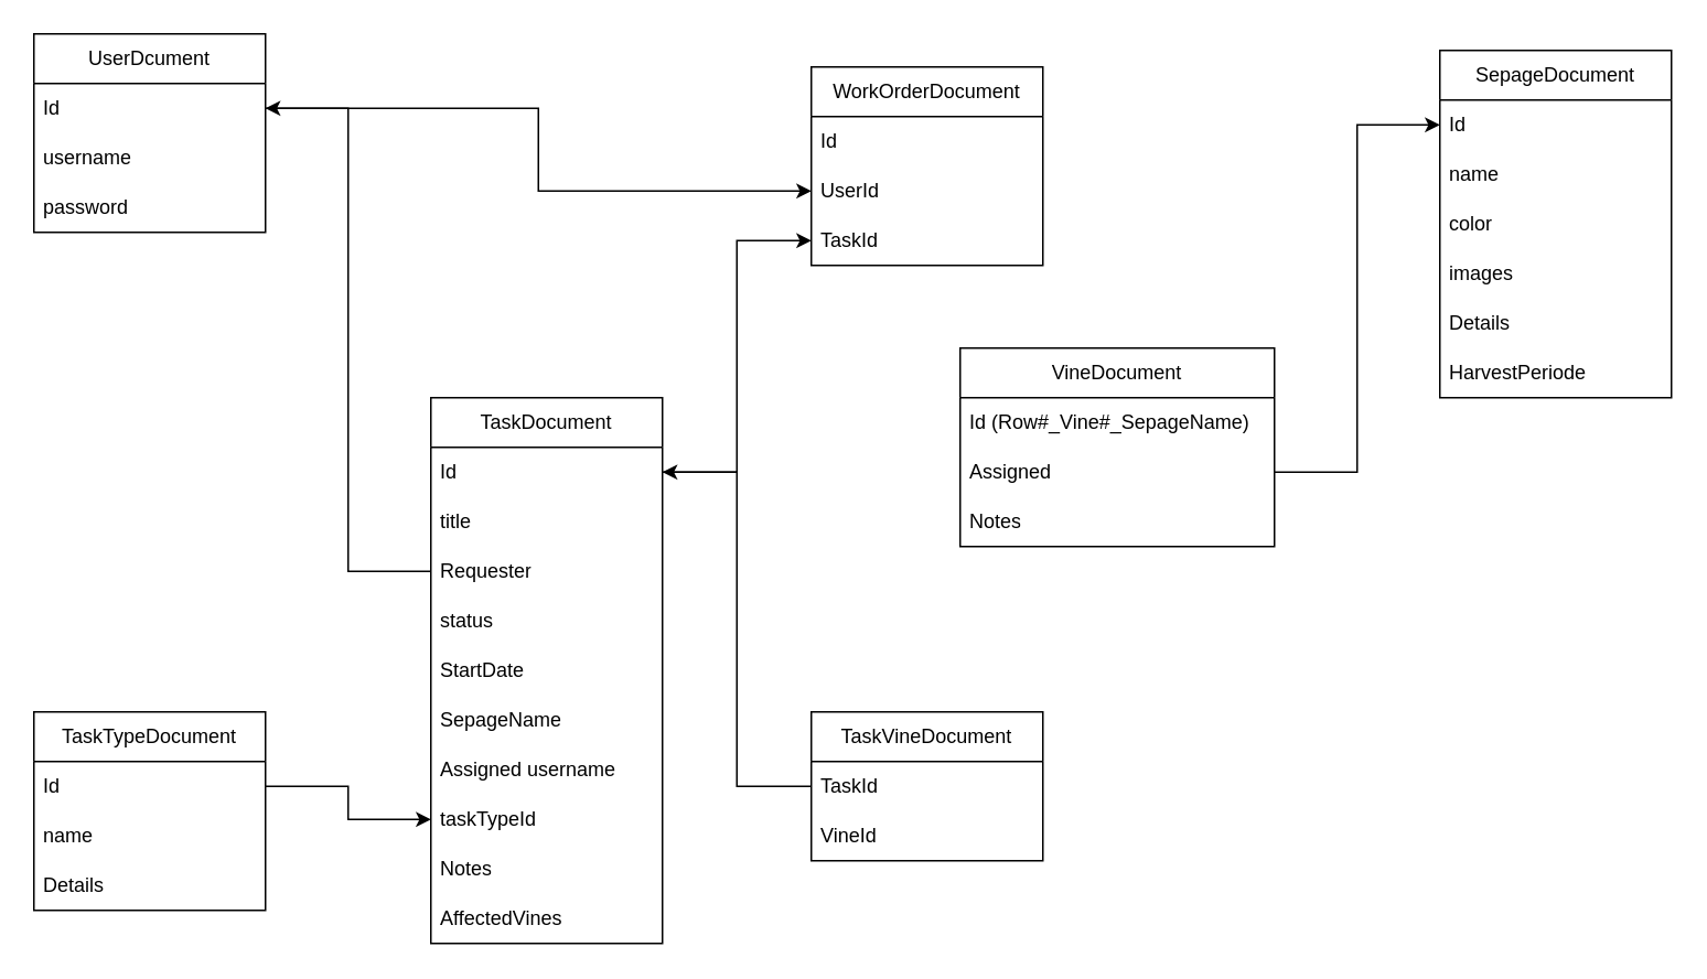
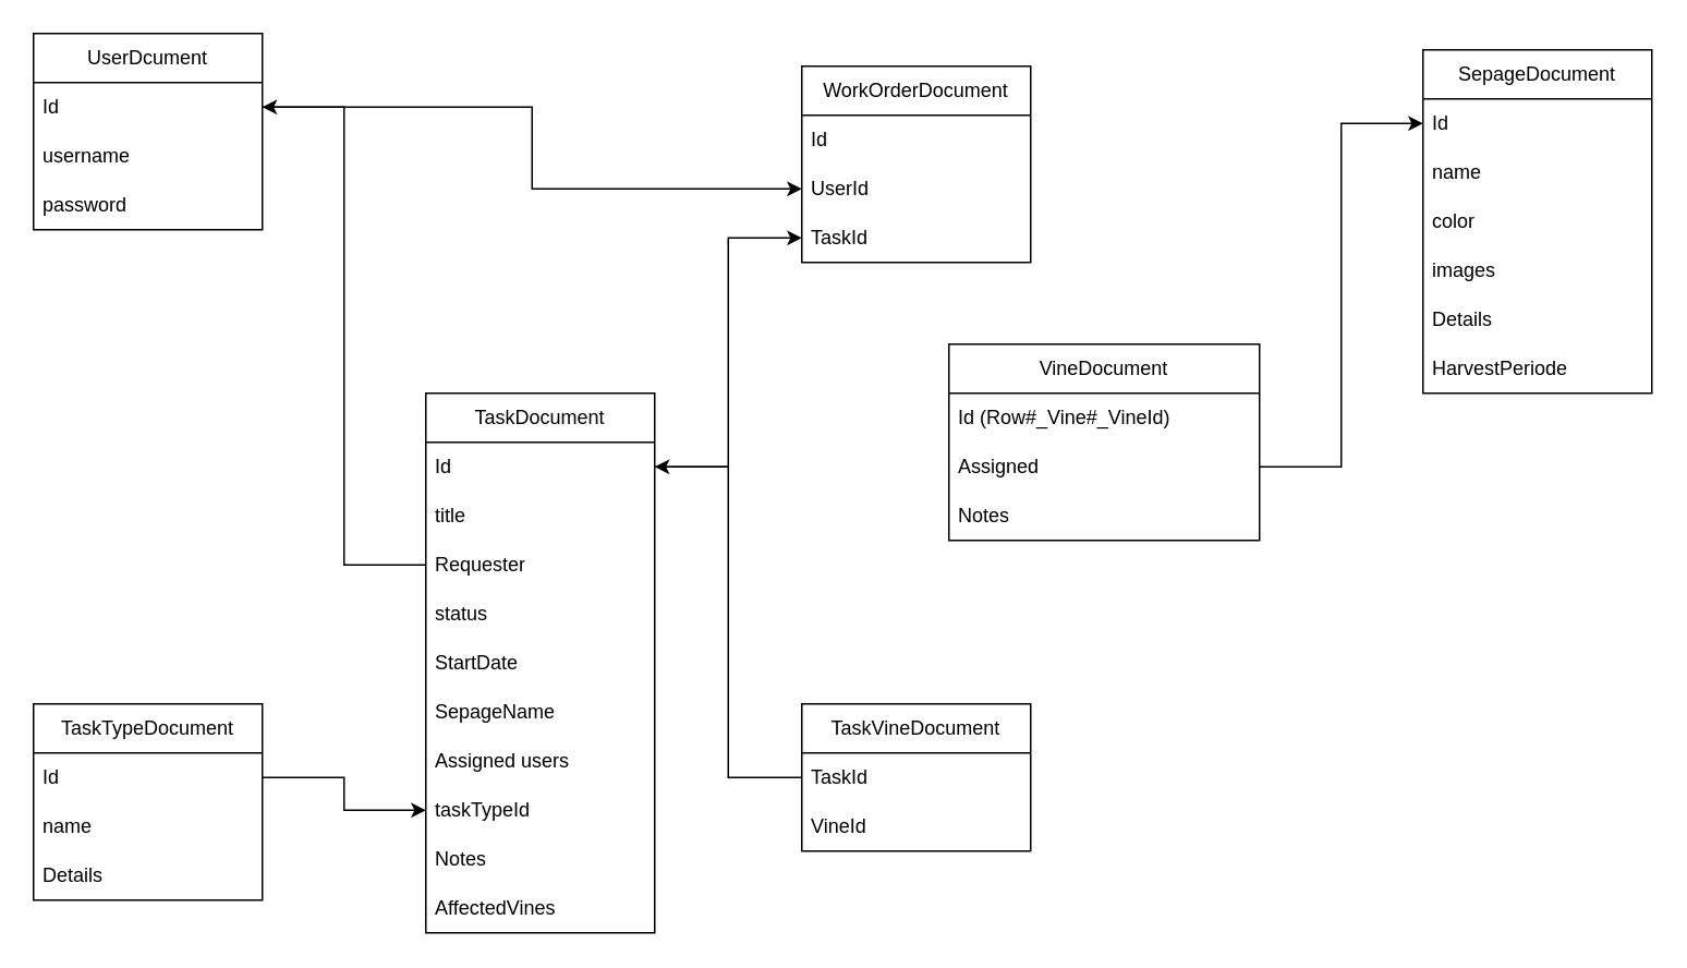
  <mxCell id="0" />
  <mxCell id="1" parent="0" />
  <mxCell id="2" value="TaskDocument" style="swimlane;fontStyle=0;childLayout=stackLayout;horizontal=1;startSize=30;horizontalStack=0;resizeParent=1;resizeParentMax=0;resizeLast=0;collapsible=1;marginBottom=0;whiteSpace=wrap;html=1;" parent="1" vertex="1"><mxGeometry x="260" y="240" width="140" height="330" as="geometry" /></mxCell>
  <mxCell id="3" value="Id" style="text;strokeColor=none;fillColor=none;align=left;verticalAlign=middle;spacingLeft=4;spacingRight=4;overflow=hidden;points=[[0,0.5],[1,0.5]];portConstraint=eastwest;rotatable=0;whiteSpace=wrap;html=1;" parent="2" vertex="1"><mxGeometry y="30" width="140" height="30" as="geometry" /></mxCell>
  <mxCell id="4" value="title" style="text;strokeColor=none;fillColor=none;align=left;verticalAlign=middle;spacingLeft=4;spacingRight=4;overflow=hidden;points=[[0,0.5],[1,0.5]];portConstraint=eastwest;rotatable=0;whiteSpace=wrap;html=1;" parent="2" vertex="1"><mxGeometry y="60" width="140" height="30" as="geometry" /></mxCell>
  <mxCell id="5" value="Requester" style="text;strokeColor=none;fillColor=none;align=left;verticalAlign=middle;spacingLeft=4;spacingRight=4;overflow=hidden;points=[[0,0.5],[1,0.5]];portConstraint=eastwest;rotatable=0;whiteSpace=wrap;html=1;" parent="2" vertex="1"><mxGeometry y="90" width="140" height="30" as="geometry" /></mxCell>
  <mxCell id="6" value="status" style="text;strokeColor=none;fillColor=none;align=left;verticalAlign=middle;spacingLeft=4;spacingRight=4;overflow=hidden;points=[[0,0.5],[1,0.5]];portConstraint=eastwest;rotatable=0;whiteSpace=wrap;html=1;" parent="2" vertex="1"><mxGeometry y="120" width="140" height="30" as="geometry" /></mxCell>
  <mxCell id="7" value="StartDate" style="text;strokeColor=none;fillColor=none;align=left;verticalAlign=middle;spacingLeft=4;spacingRight=4;overflow=hidden;points=[[0,0.5],[1,0.5]];portConstraint=eastwest;rotatable=0;whiteSpace=wrap;html=1;" parent="2" vertex="1"><mxGeometry y="150" width="140" height="30" as="geometry" /></mxCell>
  <mxCell id="8" value="SepageName" style="text;strokeColor=none;fillColor=none;align=left;verticalAlign=middle;spacingLeft=4;spacingRight=4;overflow=hidden;points=[[0,0.5],[1,0.5]];portConstraint=eastwest;rotatable=0;whiteSpace=wrap;html=1;" parent="2" vertex="1"><mxGeometry y="180" width="140" height="30" as="geometry" /></mxCell>
- <mxCell id="9" value="Assigned username" style="text;strokeColor=none;fillColor=none;align=left;verticalAlign=middle;spacingLeft=4;spacingRight=4;overflow=hidden;points=[[0,0.5],[1,0.5]];portConstraint=eastwest;rotatable=0;whiteSpace=wrap;html=1;" parent="2" vertex="1"><mxGeometry y="210" width="140" height="30" as="geometry" /></mxCell>
+ <mxCell id="9" value="Assigned users" style="text;strokeColor=none;fillColor=none;align=left;verticalAlign=middle;spacingLeft=4;spacingRight=4;overflow=hidden;points=[[0,0.5],[1,0.5]];portConstraint=eastwest;rotatable=0;whiteSpace=wrap;html=1;" parent="2" vertex="1"><mxGeometry y="210" width="140" height="30" as="geometry" /></mxCell>
  <mxCell id="10" value="taskTypeId" style="text;strokeColor=none;fillColor=none;align=left;verticalAlign=middle;spacingLeft=4;spacingRight=4;overflow=hidden;points=[[0,0.5],[1,0.5]];portConstraint=eastwest;rotatable=0;whiteSpace=wrap;html=1;" parent="2" vertex="1"><mxGeometry y="240" width="140" height="30" as="geometry" /></mxCell>
  <mxCell id="11" value="Notes" style="text;strokeColor=none;fillColor=none;align=left;verticalAlign=middle;spacingLeft=4;spacingRight=4;overflow=hidden;points=[[0,0.5],[1,0.5]];portConstraint=eastwest;rotatable=0;whiteSpace=wrap;html=1;" parent="2" vertex="1"><mxGeometry y="270" width="140" height="30" as="geometry" /></mxCell>
  <mxCell id="12" value="AffectedVines" style="text;strokeColor=none;fillColor=none;align=left;verticalAlign=middle;spacingLeft=4;spacingRight=4;overflow=hidden;points=[[0,0.5],[1,0.5]];portConstraint=eastwest;rotatable=0;whiteSpace=wrap;html=1;" parent="2" vertex="1"><mxGeometry y="300" width="140" height="30" as="geometry" /></mxCell>
  <mxCell id="13" value="TaskTypeDocument" style="swimlane;fontStyle=0;childLayout=stackLayout;horizontal=1;startSize=30;horizontalStack=0;resizeParent=1;resizeParentMax=0;resizeLast=0;collapsible=1;marginBottom=0;whiteSpace=wrap;html=1;" parent="1" vertex="1"><mxGeometry x="20" y="430" width="140" height="120" as="geometry" /></mxCell>
  <mxCell id="14" value="Id" style="text;strokeColor=none;fillColor=none;align=left;verticalAlign=middle;spacingLeft=4;spacingRight=4;overflow=hidden;points=[[0,0.5],[1,0.5]];portConstraint=eastwest;rotatable=0;whiteSpace=wrap;html=1;" parent="13" vertex="1"><mxGeometry y="30" width="140" height="30" as="geometry" /></mxCell>
  <mxCell id="15" value="name" style="text;strokeColor=none;fillColor=none;align=left;verticalAlign=middle;spacingLeft=4;spacingRight=4;overflow=hidden;points=[[0,0.5],[1,0.5]];portConstraint=eastwest;rotatable=0;whiteSpace=wrap;html=1;" parent="13" vertex="1"><mxGeometry y="60" width="140" height="30" as="geometry" /></mxCell>
  <mxCell id="16" value="Details" style="text;strokeColor=none;fillColor=none;align=left;verticalAlign=middle;spacingLeft=4;spacingRight=4;overflow=hidden;points=[[0,0.5],[1,0.5]];portConstraint=eastwest;rotatable=0;whiteSpace=wrap;html=1;" parent="13" vertex="1"><mxGeometry y="90" width="140" height="30" as="geometry" /></mxCell>
  <mxCell id="17" style="edgeStyle=orthogonalEdgeStyle;rounded=0;orthogonalLoop=1;jettySize=auto;html=1;entryX=0;entryY=0.5;entryDx=0;entryDy=0;endArrow=classic;endFill=1;startArrow=none;startFill=0;" parent="1" source="14" target="10" edge="1"><mxGeometry relative="1" as="geometry" /></mxCell>
  <mxCell id="18" value="VineDocument" style="swimlane;fontStyle=0;childLayout=stackLayout;horizontal=1;startSize=30;horizontalStack=0;resizeParent=1;resizeParentMax=0;resizeLast=0;collapsible=1;marginBottom=0;whiteSpace=wrap;html=1;" parent="1" vertex="1"><mxGeometry x="580" y="210" width="190" height="120" as="geometry" /></mxCell>
- <mxCell id="19" value="Id (Row#_Vine#_SepageName)" style="text;strokeColor=none;fillColor=none;align=left;verticalAlign=middle;spacingLeft=4;spacingRight=4;overflow=hidden;points=[[0,0.5],[1,0.5]];portConstraint=eastwest;rotatable=0;whiteSpace=wrap;html=1;" parent="18" vertex="1"><mxGeometry y="30" width="190" height="30" as="geometry" /></mxCell>
+ <mxCell id="19" value="Id (Row#_Vine#_VineId)" style="text;strokeColor=none;fillColor=none;align=left;verticalAlign=middle;spacingLeft=4;spacingRight=4;overflow=hidden;points=[[0,0.5],[1,0.5]];portConstraint=eastwest;rotatable=0;whiteSpace=wrap;html=1;" parent="18" vertex="1"><mxGeometry y="30" width="190" height="30" as="geometry" /></mxCell>
  <mxCell id="20" value="Assigned" style="text;strokeColor=none;fillColor=none;align=left;verticalAlign=middle;spacingLeft=4;spacingRight=4;overflow=hidden;points=[[0,0.5],[1,0.5]];portConstraint=eastwest;rotatable=0;whiteSpace=wrap;html=1;" parent="18" vertex="1"><mxGeometry y="60" width="190" height="30" as="geometry" /></mxCell>
  <mxCell id="21" value="Notes" style="text;strokeColor=none;fillColor=none;align=left;verticalAlign=middle;spacingLeft=4;spacingRight=4;overflow=hidden;points=[[0,0.5],[1,0.5]];portConstraint=eastwest;rotatable=0;whiteSpace=wrap;html=1;" parent="18" vertex="1"><mxGeometry y="90" width="190" height="30" as="geometry" /></mxCell>
  <mxCell id="22" value="UserDcument" style="swimlane;fontStyle=0;childLayout=stackLayout;horizontal=1;startSize=30;horizontalStack=0;resizeParent=1;resizeParentMax=0;resizeLast=0;collapsible=1;marginBottom=0;whiteSpace=wrap;html=1;" parent="1" vertex="1"><mxGeometry x="20" y="20" width="140" height="120" as="geometry" /></mxCell>
  <mxCell id="23" value="Id" style="text;strokeColor=none;fillColor=none;align=left;verticalAlign=middle;spacingLeft=4;spacingRight=4;overflow=hidden;points=[[0,0.5],[1,0.5]];portConstraint=eastwest;rotatable=0;whiteSpace=wrap;html=1;" parent="22" vertex="1"><mxGeometry y="30" width="140" height="30" as="geometry" /></mxCell>
  <mxCell id="24" value="username" style="text;strokeColor=none;fillColor=none;align=left;verticalAlign=middle;spacingLeft=4;spacingRight=4;overflow=hidden;points=[[0,0.5],[1,0.5]];portConstraint=eastwest;rotatable=0;whiteSpace=wrap;html=1;" parent="22" vertex="1"><mxGeometry y="60" width="140" height="30" as="geometry" /></mxCell>
  <mxCell id="25" value="password" style="text;strokeColor=none;fillColor=none;align=left;verticalAlign=middle;spacingLeft=4;spacingRight=4;overflow=hidden;points=[[0,0.5],[1,0.5]];portConstraint=eastwest;rotatable=0;whiteSpace=wrap;html=1;" parent="22" vertex="1"><mxGeometry y="90" width="140" height="30" as="geometry" /></mxCell>
  <mxCell id="26" value="WorkOrderDocument" style="swimlane;fontStyle=0;childLayout=stackLayout;horizontal=1;startSize=30;horizontalStack=0;resizeParent=1;resizeParentMax=0;resizeLast=0;collapsible=1;marginBottom=0;whiteSpace=wrap;html=1;" parent="1" vertex="1"><mxGeometry x="490" y="40" width="140" height="120" as="geometry" /></mxCell>
  <mxCell id="27" value="Id" style="text;strokeColor=none;fillColor=none;align=left;verticalAlign=middle;spacingLeft=4;spacingRight=4;overflow=hidden;points=[[0,0.5],[1,0.5]];portConstraint=eastwest;rotatable=0;whiteSpace=wrap;html=1;" parent="26" vertex="1"><mxGeometry y="30" width="140" height="30" as="geometry" /></mxCell>
  <mxCell id="28" value="UserId" style="text;strokeColor=none;fillColor=none;align=left;verticalAlign=middle;spacingLeft=4;spacingRight=4;overflow=hidden;points=[[0,0.5],[1,0.5]];portConstraint=eastwest;rotatable=0;whiteSpace=wrap;html=1;" parent="26" vertex="1"><mxGeometry y="60" width="140" height="30" as="geometry" /></mxCell>
  <mxCell id="29" value="TaskId" style="text;strokeColor=none;fillColor=none;align=left;verticalAlign=middle;spacingLeft=4;spacingRight=4;overflow=hidden;points=[[0,0.5],[1,0.5]];portConstraint=eastwest;rotatable=0;whiteSpace=wrap;html=1;" parent="26" vertex="1"><mxGeometry y="90" width="140" height="30" as="geometry" /></mxCell>
  <mxCell id="30" style="edgeStyle=orthogonalEdgeStyle;rounded=0;orthogonalLoop=1;jettySize=auto;html=1;entryX=0;entryY=0.5;entryDx=0;entryDy=0;" parent="1" source="23" target="28" edge="1"><mxGeometry relative="1" as="geometry" /></mxCell>
  <mxCell id="31" style="edgeStyle=orthogonalEdgeStyle;rounded=0;orthogonalLoop=1;jettySize=auto;html=1;entryX=0;entryY=0.5;entryDx=0;entryDy=0;" parent="1" source="3" target="29" edge="1"><mxGeometry relative="1" as="geometry" /></mxCell>
  <mxCell id="32" style="edgeStyle=orthogonalEdgeStyle;rounded=0;orthogonalLoop=1;jettySize=auto;html=1;entryX=1;entryY=0.5;entryDx=0;entryDy=0;exitX=0;exitY=0.5;exitDx=0;exitDy=0;" parent="1" source="34" target="3" edge="1"><mxGeometry relative="1" as="geometry" /></mxCell>
  <mxCell id="33" value="TaskVineDocument" style="swimlane;fontStyle=0;childLayout=stackLayout;horizontal=1;startSize=30;horizontalStack=0;resizeParent=1;resizeParentMax=0;resizeLast=0;collapsible=1;marginBottom=0;whiteSpace=wrap;html=1;" parent="1" vertex="1"><mxGeometry x="490" y="430" width="140" height="90" as="geometry" /></mxCell>
  <mxCell id="34" value="TaskId" style="text;strokeColor=none;fillColor=none;align=left;verticalAlign=middle;spacingLeft=4;spacingRight=4;overflow=hidden;points=[[0,0.5],[1,0.5]];portConstraint=eastwest;rotatable=0;whiteSpace=wrap;html=1;" parent="33" vertex="1"><mxGeometry y="30" width="140" height="30" as="geometry" /></mxCell>
  <mxCell id="35" value="VineId" style="text;strokeColor=none;fillColor=none;align=left;verticalAlign=middle;spacingLeft=4;spacingRight=4;overflow=hidden;points=[[0,0.5],[1,0.5]];portConstraint=eastwest;rotatable=0;whiteSpace=wrap;html=1;" parent="33" vertex="1"><mxGeometry y="60" width="140" height="30" as="geometry" /></mxCell>
  <mxCell id="36" value="SepageDocument" style="swimlane;fontStyle=0;childLayout=stackLayout;horizontal=1;startSize=30;horizontalStack=0;resizeParent=1;resizeParentMax=0;resizeLast=0;collapsible=1;marginBottom=0;whiteSpace=wrap;html=1;" parent="1" vertex="1"><mxGeometry x="870" y="30" width="140" height="210" as="geometry" /></mxCell>
  <mxCell id="37" value="Id" style="text;strokeColor=none;fillColor=none;align=left;verticalAlign=middle;spacingLeft=4;spacingRight=4;overflow=hidden;points=[[0,0.5],[1,0.5]];portConstraint=eastwest;rotatable=0;whiteSpace=wrap;html=1;" parent="36" vertex="1"><mxGeometry y="30" width="140" height="30" as="geometry" /></mxCell>
  <mxCell id="38" value="name" style="text;strokeColor=none;fillColor=none;align=left;verticalAlign=middle;spacingLeft=4;spacingRight=4;overflow=hidden;points=[[0,0.5],[1,0.5]];portConstraint=eastwest;rotatable=0;whiteSpace=wrap;html=1;" parent="36" vertex="1"><mxGeometry y="60" width="140" height="30" as="geometry" /></mxCell>
  <mxCell id="39" value="color" style="text;strokeColor=none;fillColor=none;align=left;verticalAlign=middle;spacingLeft=4;spacingRight=4;overflow=hidden;points=[[0,0.5],[1,0.5]];portConstraint=eastwest;rotatable=0;whiteSpace=wrap;html=1;" parent="36" vertex="1"><mxGeometry y="90" width="140" height="30" as="geometry" /></mxCell>
  <mxCell id="40" value="images" style="text;strokeColor=none;fillColor=none;align=left;verticalAlign=middle;spacingLeft=4;spacingRight=4;overflow=hidden;points=[[0,0.5],[1,0.5]];portConstraint=eastwest;rotatable=0;whiteSpace=wrap;html=1;" vertex="1" parent="36"><mxGeometry y="120" width="140" height="30" as="geometry" /></mxCell>
  <mxCell id="41" value="Details" style="text;strokeColor=none;fillColor=none;align=left;verticalAlign=middle;spacingLeft=4;spacingRight=4;overflow=hidden;points=[[0,0.5],[1,0.5]];portConstraint=eastwest;rotatable=0;whiteSpace=wrap;html=1;" parent="36" vertex="1"><mxGeometry y="150" width="140" height="30" as="geometry" /></mxCell>
  <mxCell id="42" value="HarvestPeriode" style="text;strokeColor=none;fillColor=none;align=left;verticalAlign=middle;spacingLeft=4;spacingRight=4;overflow=hidden;points=[[0,0.5],[1,0.5]];portConstraint=eastwest;rotatable=0;whiteSpace=wrap;html=1;" parent="36" vertex="1"><mxGeometry y="180" width="140" height="30" as="geometry" /></mxCell>
  <mxCell id="43" style="edgeStyle=orthogonalEdgeStyle;rounded=0;orthogonalLoop=1;jettySize=auto;html=1;entryX=0;entryY=0.5;entryDx=0;entryDy=0;" parent="1" source="20" target="37" edge="1"><mxGeometry relative="1" as="geometry" /></mxCell>
  <mxCell id="44" style="edgeStyle=orthogonalEdgeStyle;rounded=0;orthogonalLoop=1;jettySize=auto;html=1;entryX=1;entryY=0.5;entryDx=0;entryDy=0;" parent="1" source="5" target="23" edge="1"><mxGeometry relative="1" as="geometry" /></mxCell>
